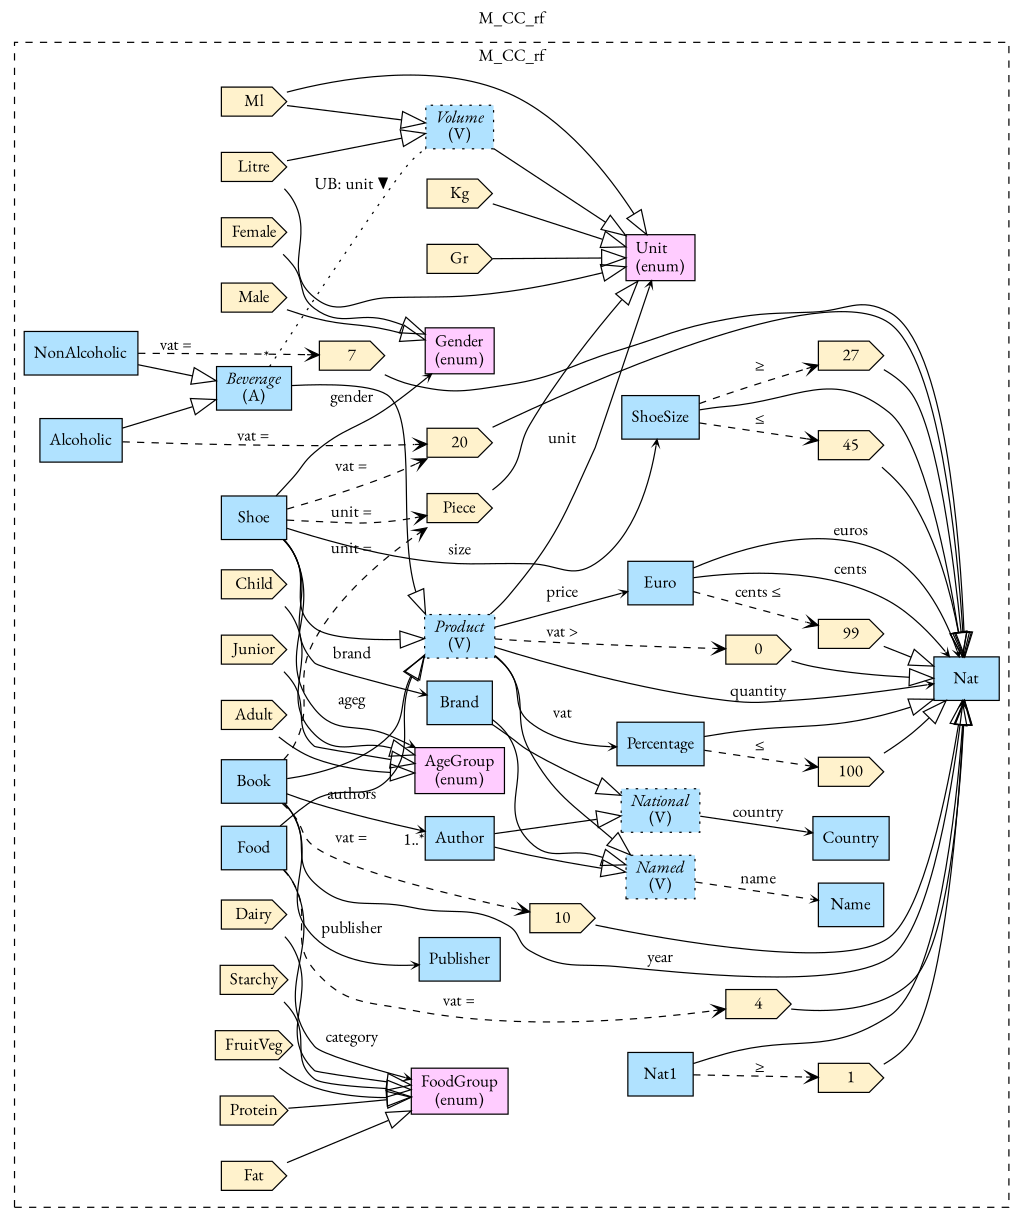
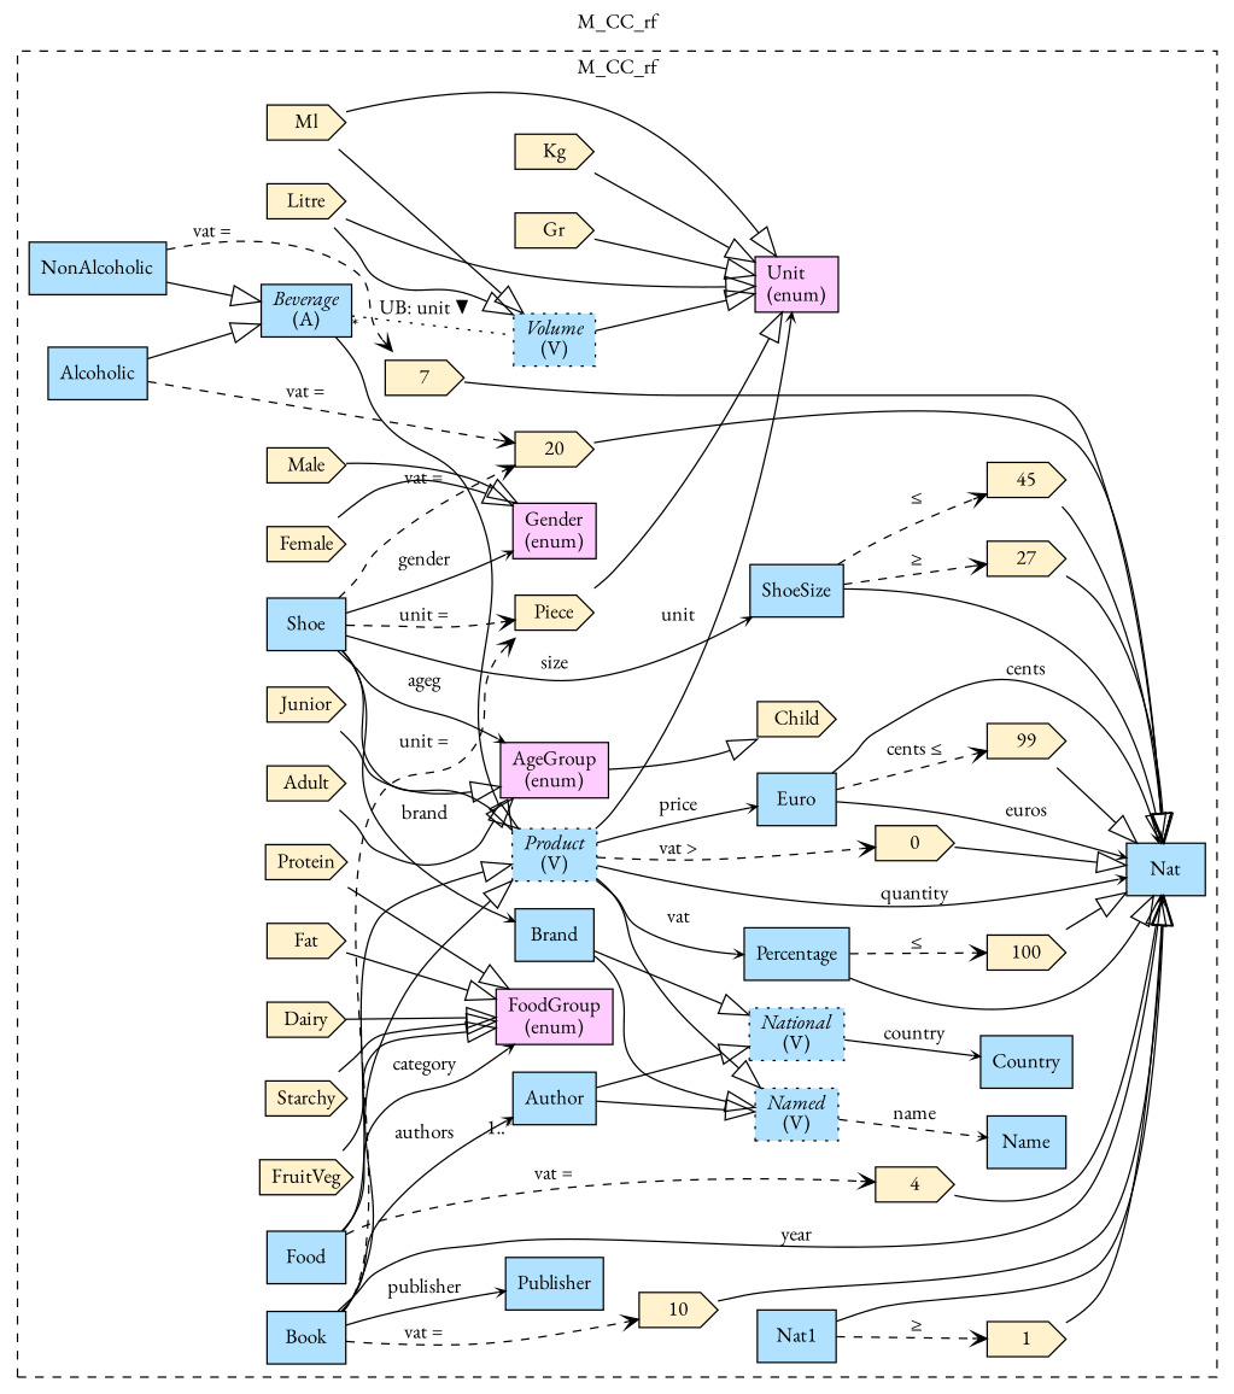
  digraph {
    fontname="EB Garamond"
    label=M_CC_rf
    labelfontsize=12
    labelloc=tl
    rankdir=LR
    node [fillcolor="#FFF2CC" fontname="EB Garamond" shape=cds style=filled]
    edge [arrowhead=onormal fontname="EB Garamond" arrowsize=2.0]
    n1 [fillcolor=lightskyblue1 label=Percentage shape=record]
    n2 [label=100]
    n3 [fillcolor=lightskyblue1 label=Nat shape=record]
    n4 [fillcolor=lightskyblue1 label=<{<I>Product</I><br/>(V)}> shape=record style="filled,dotted"]
    n5 [fillcolor="#FFCCFF" label="Unit\l(enum)" shape=record]
    n6 [label=0]
    n7 [fillcolor=lightskyblue1 label=Euro shape=record]
    n8 [fillcolor=lightskyblue1 label=<{<I>Named</I><br/>(V)}> shape=record style="filled,dotted"]
    n9 [label=Kg]
    n10 [label=Gr]
    n11 [label=Piece]
    n12 [label=Ml]
    n13 [fillcolor=lightskyblue1 label=<{<I>Volume</I><br/>(V)}> shape=record style="filled,dotted"]
    n14 [label=Litre]
    n15 [fillcolor=lightskyblue1 label=<{<I>Beverage</I><br/>(A)}> shape=record]
    n16 [fillcolor=lightskyblue1 label=Alcoholic shape=record]
    n17 [label=20]
    n18 [fillcolor=lightskyblue1 label=NonAlcoholic shape=record]
    n19 [label=7]
    n20 [fillcolor=lightskyblue1 label=ShoeSize shape=record]
    n21 [label=27]
    n22 [label=45]
    n23 [fillcolor=lightskyblue1 label=Brand shape=record]
    n24 [fillcolor=lightskyblue1 label=<{<I>National</I><br/>(V)}> shape=record style="filled,dotted"]
    n25 [fillcolor=lightskyblue1 label=Shoe shape=record]
    n26 [fillcolor="#FFCCFF" label="Gender\l(enum)" shape=record]
    n27 [fillcolor="#FFCCFF" label="AgeGroup\l(enum)" shape=record]
    n28 [label=Male]
    n29 [label=Female]
    n30 [label=Adult]
    n31 [label=Child]
    n32 [label=Junior]
    n33 [label=Protein]
    n34 [fillcolor="#FFCCFF" label="FoodGroup\l(enum)" shape=record]
    n35 [label=Fat]
    n36 [label=Dairy]
    n37 [label=Starchy]
    n38 [label=FruitVeg]
    n39 [label=4]
    n40 [fillcolor=lightskyblue1 label=Food shape=record]
    n41 [label=10]
    n42 [fillcolor=lightskyblue1 label=Publisher shape=record]
    n43 [fillcolor=lightskyblue1 label=Author shape=record]
    n44 [fillcolor=lightskyblue1 label=Book shape=record]
    n45 [label=99]
    n46 [label=1]
    n47 [fillcolor=lightskyblue1 label=Country shape=record]
    n48 [fillcolor=lightskyblue1 label=Name shape=record]
    n49 [fillcolor=lightskyblue1 label=Nat1 shape=record]
    subgraph cluster_1 {
      style=dashed
      n1
      n2
      n3
      n4
      n5
      n6
      n7
      n8
      n9
      n10
      n11
      n12
      n13
      n14
      n15
      n16
      n17
      n18
      n19
      n20
      n21
      n22
      n23
      n24
      n25
      n26
      n27
      n28
      n29
      n30
      n31
      n32
      n33
      n34
      n35
      n36
      n37
      n38
      n39
      n40
      n41
      n42
      n43
      n44
      n45
      n46
      n47
      n48
      n49
    }
    n1 -> n2 [arrowhead=vee label=" ≤" style=dashed arrowsize=""]
    n1 -> n3
    n2 -> n3
    n4 -> n1 [arrowhead=vee arrowsize=.5 label=vat]
    n4 -> n3 [arrowhead=vee arrowsize=.5 label=quantity]
    n4 -> n5 [arrowhead=vee arrowsize=.5 label=unit]
    n4 -> n6 [arrowhead=vee label="vat >" style=dashed arrowsize=""]
    n4 -> n7 [arrowhead=vee arrowsize=.5 label=price]
    n4 -> n8
    n6 -> n3
    n7 -> n3 [arrowhead=vee arrowsize=.5 label=cents]
    n7 -> n3 [arrowhead=vee arrowsize=.5 label=euros]
    n7 -> n45 [arrowhead=vee label="cents ≤" style=dashed arrowsize=""]
    n8 -> n48 [arrowhead=vee arrowsize=.5 label=name style=dashed]
    n9 -> n5
    n10 -> n5
    n11 -> n5
    n12 -> n5
    n12 -> n13
    n13 -> n5
    n14 -> n5
    n14 -> n13
    n15 -> n4
    n15 -> n13 [dir=none label="UB: unit ▼" style=dotted taillabel="*" arrowhead="" arrowsize=""]
    n16 -> n15
    n16 -> n17 [arrowhead=vee label="vat =" style=dashed arrowsize=""]
    n17 -> n3
    n18 -> n15
    n18 -> n19 [arrowhead=vee label="vat =" style=dashed arrowsize=""]
    n19 -> n3
    n20 -> n3
    n20 -> n21 [arrowhead=vee label=" ≥" style=dashed arrowsize=""]
    n20 -> n22 [arrowhead=vee label=" ≤" style=dashed arrowsize=""]
    n21 -> n3
    n22 -> n3
    n23 -> n8
    n23 -> n24
    n24 -> n47 [arrowhead=vee arrowsize=.5 label=country]
    n25 -> n4
    n25 -> n11 [arrowhead=vee label="unit =" style=dashed arrowsize=""]
    n25 -> n17 [arrowhead=vee label="vat =" style=dashed arrowsize=""]
    n25 -> n20 [arrowhead=vee arrowsize=.5 label=size]
    n25 -> n23 [arrowhead=vee arrowsize=.5 label=brand]
    n25 -> n26 [arrowhead=vee arrowsize=.5 label=gender]
    n25 -> n27 [arrowhead=vee arrowsize=.5 label=ageg]
    n28 -> n26
    n29 -> n26
    n30 -> n27
-   n31 -> n27
+   n27 -> n31
    n32 -> n27
    n33 -> n34
    n35 -> n34
    n36 -> n34
    n37 -> n34
    n38 -> n34
    n39 -> n3
    n40 -> n4
    n40 -> n34 [arrowhead=vee arrowsize=.5 label=category]
    n40 -> n39 [arrowhead=vee label="vat =" style=dashed arrowsize=""]
    n41 -> n3
    n43 -> n8
    n43 -> n24
    n44 -> n3 [arrowhead=vee arrowsize=.5 label=year]
    n44 -> n4
    n44 -> n11 [arrowhead=vee label="unit =" style=dashed arrowsize=""]
    n44 -> n41 [arrowhead=vee label="vat =" style=dashed arrowsize=""]
    n44 -> n42 [arrowhead=vee arrowsize=.5 label=publisher]
    n44 -> n43 [arrowhead=vee arrowsize=.5 headlabel="1..*" label=authors]
    n45 -> n3
    n46 -> n3
    n49 -> n3
    n49 -> n46 [arrowhead=vee label=" ≥" style=dashed arrowsize=""]
  }
